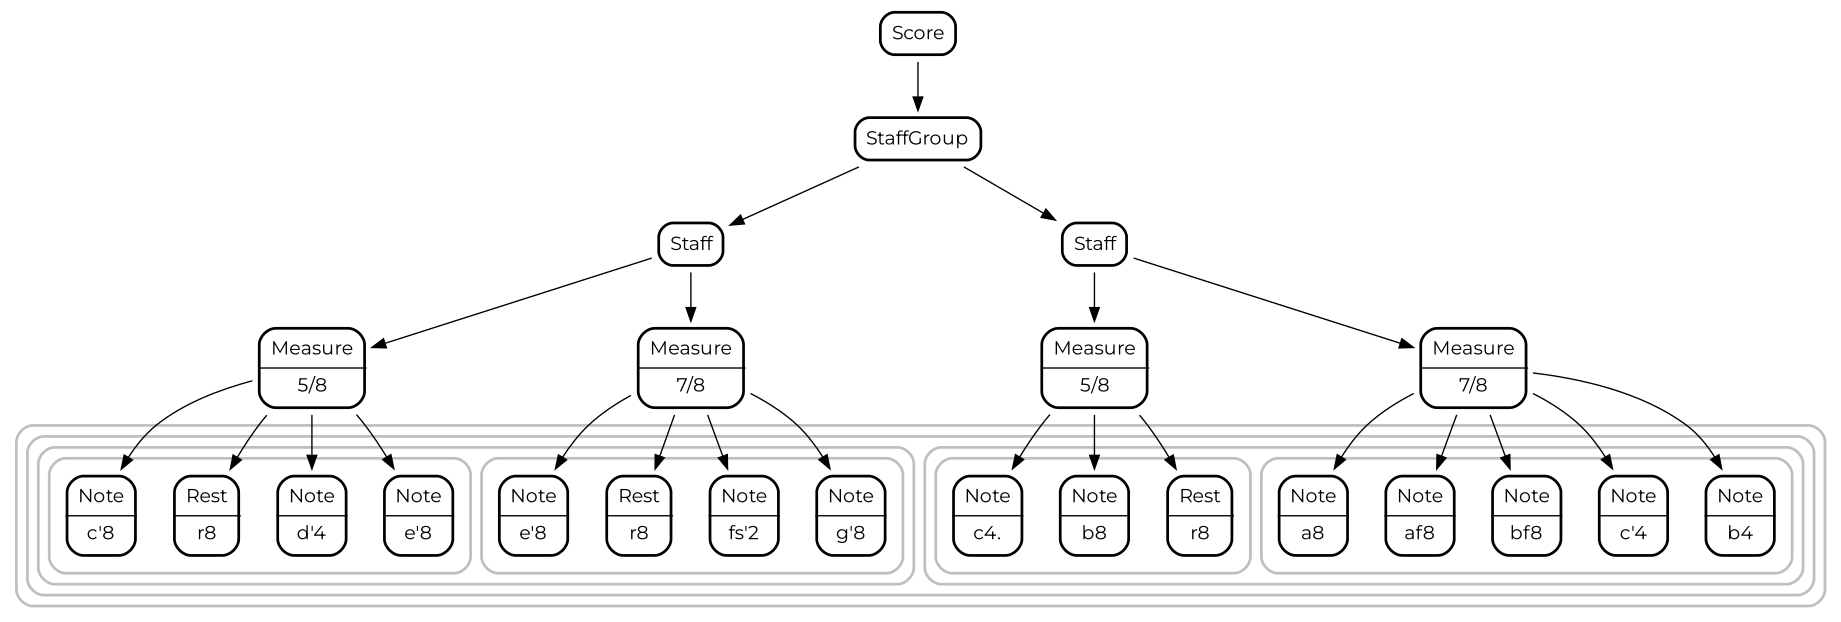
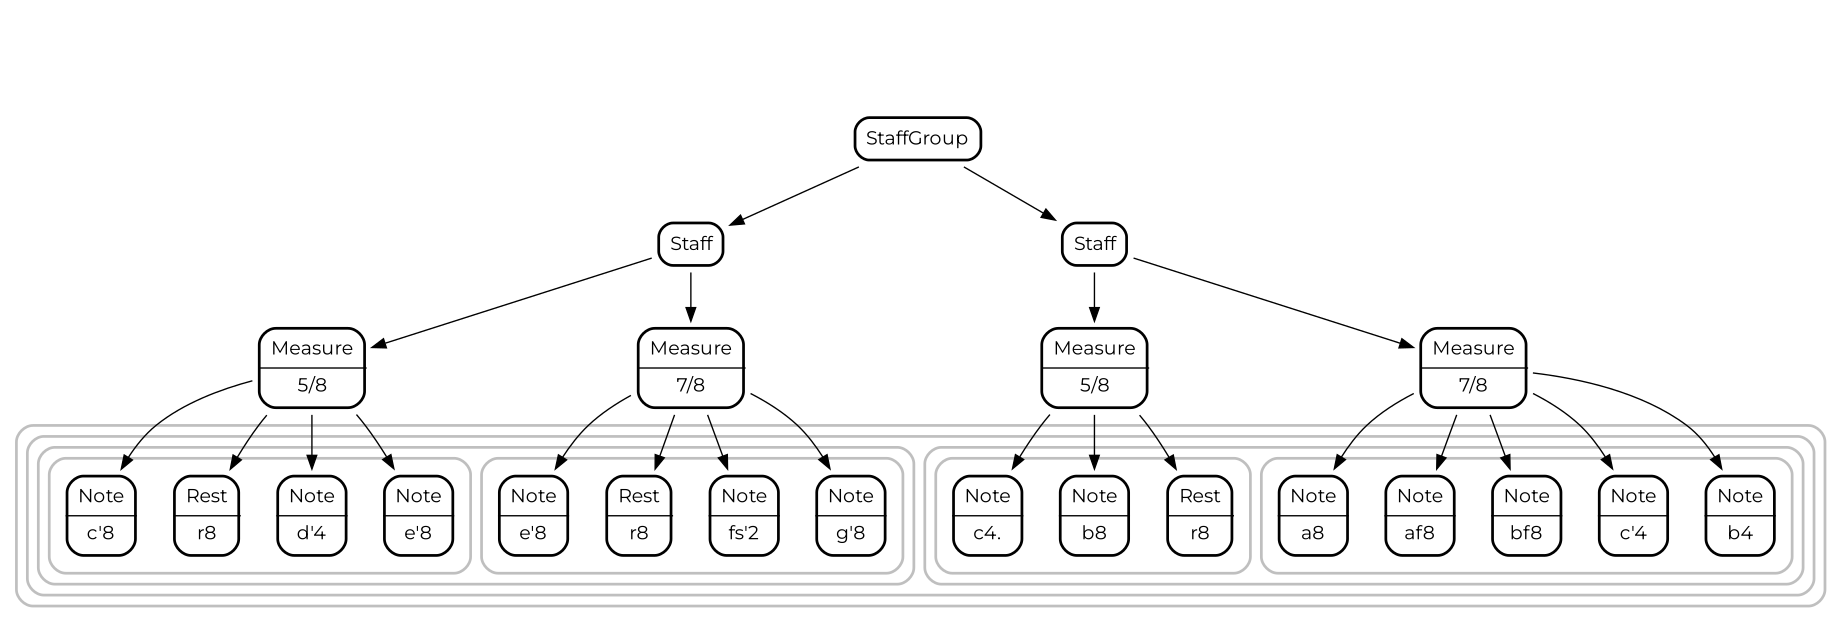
  digraph {
    style=rounded
    fontname=Montserrat
    node [fontname=Montserrat margin=0.05 shape=none]
    edge [fontname=Montserrat]
    n1 [label=<                         <TABLE STYLE="ROUNDED" CELLPADDING="5" BORDER="2">                             <TR>                                 <TD BORDER="0">Note</TD>                             </TR>                             <HR/>                             <TR>                                 <TD BORDER="0">e'8</TD>                             </TR>                         </TABLE>>]
    n2 [label=<                         <TABLE STYLE="ROUNDED" CELLPADDING="5" BORDER="2">                             <TR>                                 <TD BORDER="0">Note</TD>                             </TR>                             <HR/>                             <TR>                                 <TD BORDER="0">d'4</TD>                             </TR>                         </TABLE>>]
    n3 [label=<                         <TABLE STYLE="ROUNDED" CELLPADDING="5" BORDER="2">                             <TR>                                 <TD BORDER="0">Rest</TD>                             </TR>                             <HR/>                             <TR>                                 <TD BORDER="0">r8</TD>                             </TR>                         </TABLE>>]
    n4 [label=<                         <TABLE STYLE="ROUNDED" CELLPADDING="5" BORDER="2">                             <TR>                                 <TD BORDER="0">Note</TD>                             </TR>                             <HR/>                             <TR>                                 <TD BORDER="0">c'8</TD>                             </TR>                         </TABLE>>]
    n5 [label=<                         <TABLE STYLE="ROUNDED" CELLPADDING="5" BORDER="2">                             <TR>                                 <TD BORDER="0">Note</TD>                             </TR>                             <HR/>                             <TR>                                 <TD BORDER="0">g'8</TD>                             </TR>                         </TABLE>>]
    n6 [label=<                         <TABLE STYLE="ROUNDED" CELLPADDING="5" BORDER="2">                             <TR>                                 <TD BORDER="0">Note</TD>                             </TR>                             <HR/>                             <TR>                                 <TD BORDER="0">fs'2</TD>                             </TR>                         </TABLE>>]
    n7 [label=<                         <TABLE STYLE="ROUNDED" CELLPADDING="5" BORDER="2">                             <TR>                                 <TD BORDER="0">Rest</TD>                             </TR>                             <HR/>                             <TR>                                 <TD BORDER="0">r8</TD>                             </TR>                         </TABLE>>]
    n8 [label=<                         <TABLE STYLE="ROUNDED" CELLPADDING="5" BORDER="2">                             <TR>                                 <TD BORDER="0">Note</TD>                             </TR>                             <HR/>                             <TR>                                 <TD BORDER="0">e'8</TD>                             </TR>                         </TABLE>>]
    n9 [label=<                         <TABLE STYLE="ROUNDED" CELLPADDING="5" BORDER="2">                             <TR>                                 <TD BORDER="0">Rest</TD>                             </TR>                             <HR/>                             <TR>                                 <TD BORDER="0">r8</TD>                             </TR>                         </TABLE>>]
    n10 [label=<                         <TABLE STYLE="ROUNDED" CELLPADDING="5" BORDER="2">                             <TR>                                 <TD BORDER="0">Note</TD>                             </TR>                             <HR/>                             <TR>                                 <TD BORDER="0">b8</TD>                             </TR>                         </TABLE>>]
    n11 [label=<                         <TABLE STYLE="ROUNDED" CELLPADDING="5" BORDER="2">                             <TR>                                 <TD BORDER="0">Note</TD>                             </TR>                             <HR/>                             <TR>                                 <TD BORDER="0">c4.</TD>                             </TR>                         </TABLE>>]
    n12 [label=<                         <TABLE STYLE="ROUNDED" CELLPADDING="5" BORDER="2">                             <TR>                                 <TD BORDER="0">Note</TD>                             </TR>                             <HR/>                             <TR>                                 <TD BORDER="0">b4</TD>                             </TR>                         </TABLE>>]
    n13 [label=<                         <TABLE STYLE="ROUNDED" CELLPADDING="5" BORDER="2">                             <TR>                                 <TD BORDER="0">Note</TD>                             </TR>                             <HR/>                             <TR>                                 <TD BORDER="0">c'4</TD>                             </TR>                         </TABLE>>]
    n14 [label=<                         <TABLE STYLE="ROUNDED" CELLPADDING="5" BORDER="2">                             <TR>                                 <TD BORDER="0">Note</TD>                             </TR>                             <HR/>                             <TR>                                 <TD BORDER="0">bf8</TD>                             </TR>                         </TABLE>>]
    n15 [label=<                         <TABLE STYLE="ROUNDED" CELLPADDING="5" BORDER="2">                             <TR>                                 <TD BORDER="0">Note</TD>                             </TR>                             <HR/>                             <TR>                                 <TD BORDER="0">af8</TD>                             </TR>                         </TABLE>>]
    n16 [label=<                         <TABLE STYLE="ROUNDED" CELLPADDING="5" BORDER="2">                             <TR>                                 <TD BORDER="0">Note</TD>                             </TR>                             <HR/>                             <TR>                                 <TD BORDER="0">a8</TD>                             </TR>                         </TABLE>>]
-   n17 [label=<         <TABLE STYLE="ROUNDED" CELLPADDING="5" BORDER="2">             <TR>                 <TD BORDER="0">Score</TD>             </TR>         </TABLE>>]
    n18 [label=<         <TABLE STYLE="ROUNDED" CELLPADDING="5" BORDER="2">             <TR>                 <TD BORDER="0">StaffGroup</TD>             </TR>         </TABLE>>]
    n19 [label=<         <TABLE STYLE="ROUNDED" CELLPADDING="5" BORDER="2">             <TR>                 <TD BORDER="0">Staff</TD>             </TR>         </TABLE>>]
    n20 [label=<         <TABLE STYLE="ROUNDED" CELLPADDING="5" BORDER="2">             <TR>                 <TD BORDER="0">Staff</TD>             </TR>         </TABLE>>]
    n21 [label=<         <TABLE STYLE="ROUNDED" CELLPADDING="5" BORDER="2">             <TR>                 <TD BORDER="0">Measure</TD>             </TR>             <HR/>             <TR>                 <TD BORDER="0">5/8</TD>             </TR>         </TABLE>>]
    n22 [label=<         <TABLE STYLE="ROUNDED" CELLPADDING="5" BORDER="2">             <TR>                 <TD BORDER="0">Measure</TD>             </TR>             <HR/>             <TR>                 <TD BORDER="0">7/8</TD>             </TR>         </TABLE>>]
    n23 [label=<         <TABLE STYLE="ROUNDED" CELLPADDING="5" BORDER="2">             <TR>                 <TD BORDER="0">Measure</TD>             </TR>             <HR/>             <TR>                 <TD BORDER="0">5/8</TD>             </TR>         </TABLE>>]
    n24 [label=<         <TABLE STYLE="ROUNDED" CELLPADDING="5" BORDER="2">             <TR>                 <TD BORDER="0">Measure</TD>             </TR>             <HR/>             <TR>                 <TD BORDER="0">7/8</TD>             </TR>         </TABLE>>]
    subgraph cluster_1 {
      color=grey75
      penwidth=2
      subgraph cluster_2 {
        color=grey75
        penwidth=2
        subgraph cluster_3 {
          color=grey75
          penwidth=2
          subgraph cluster_4 {
            color=grey75
            penwidth=2
            n1
            n2
            n3
            n4
          }
          subgraph cluster_5 {
            color=grey75
            penwidth=2
            n5
            n6
            n7
            n8
          }
        }
        subgraph cluster_6 {
          color=grey75
          penwidth=2
          subgraph cluster_7 {
            color=grey75
            penwidth=2
            n9
            n10
            n11
          }
          subgraph cluster_8 {
            color=grey75
            penwidth=2
            n12
            n13
            n14
            n15
            n16
          }
        }
      }
    }
-   n17 -> n18
    n18 -> n19
    n18 -> n20
    n19 -> n21
    n19 -> n22
    n20 -> n23
    n20 -> n24
    n21 -> n1
    n21 -> n2
    n21 -> n3
    n21 -> n4
    n22 -> n5
    n22 -> n6
    n22 -> n7
    n22 -> n8
    n23 -> n9
    n23 -> n10
    n23 -> n11
    n24 -> n12
    n24 -> n13
    n24 -> n14
    n24 -> n15
    n24 -> n16
  }
